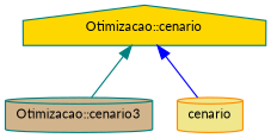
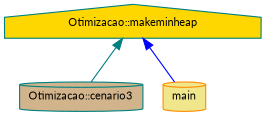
  digraph {
    fontname=Lato
    rankdir=TB
    node [color=teal fontname=Lato fontsize=10 shape=cylinder style=filled]
    edge [dir=back fontname=Lato fontsize=10 labelfontname=Helvetica labelfontsize=10 style=solid]
-   n1 [fillcolor=gold fontcolor=black height=0.2 label="Otimizacao::cenario" shape=house width=0.4]
+   n1 [fillcolor=gold fontcolor=black height=0.2 label="Otimizacao::makeminheap" shape=house width=0.4]
    n2 [fillcolor=tan height=0.2 label="Otimizacao::cenario3" width=0.4]
-   n3 [color=darkorange fillcolor=khaki height=0.2 label=cenario width=0.4]
+   n3 [color=darkorange fillcolor=khaki height=0.2 label=main width=0.4]
    n1 -> n2 [color=teal]
    n1 -> n3 [color=blue]
  }
